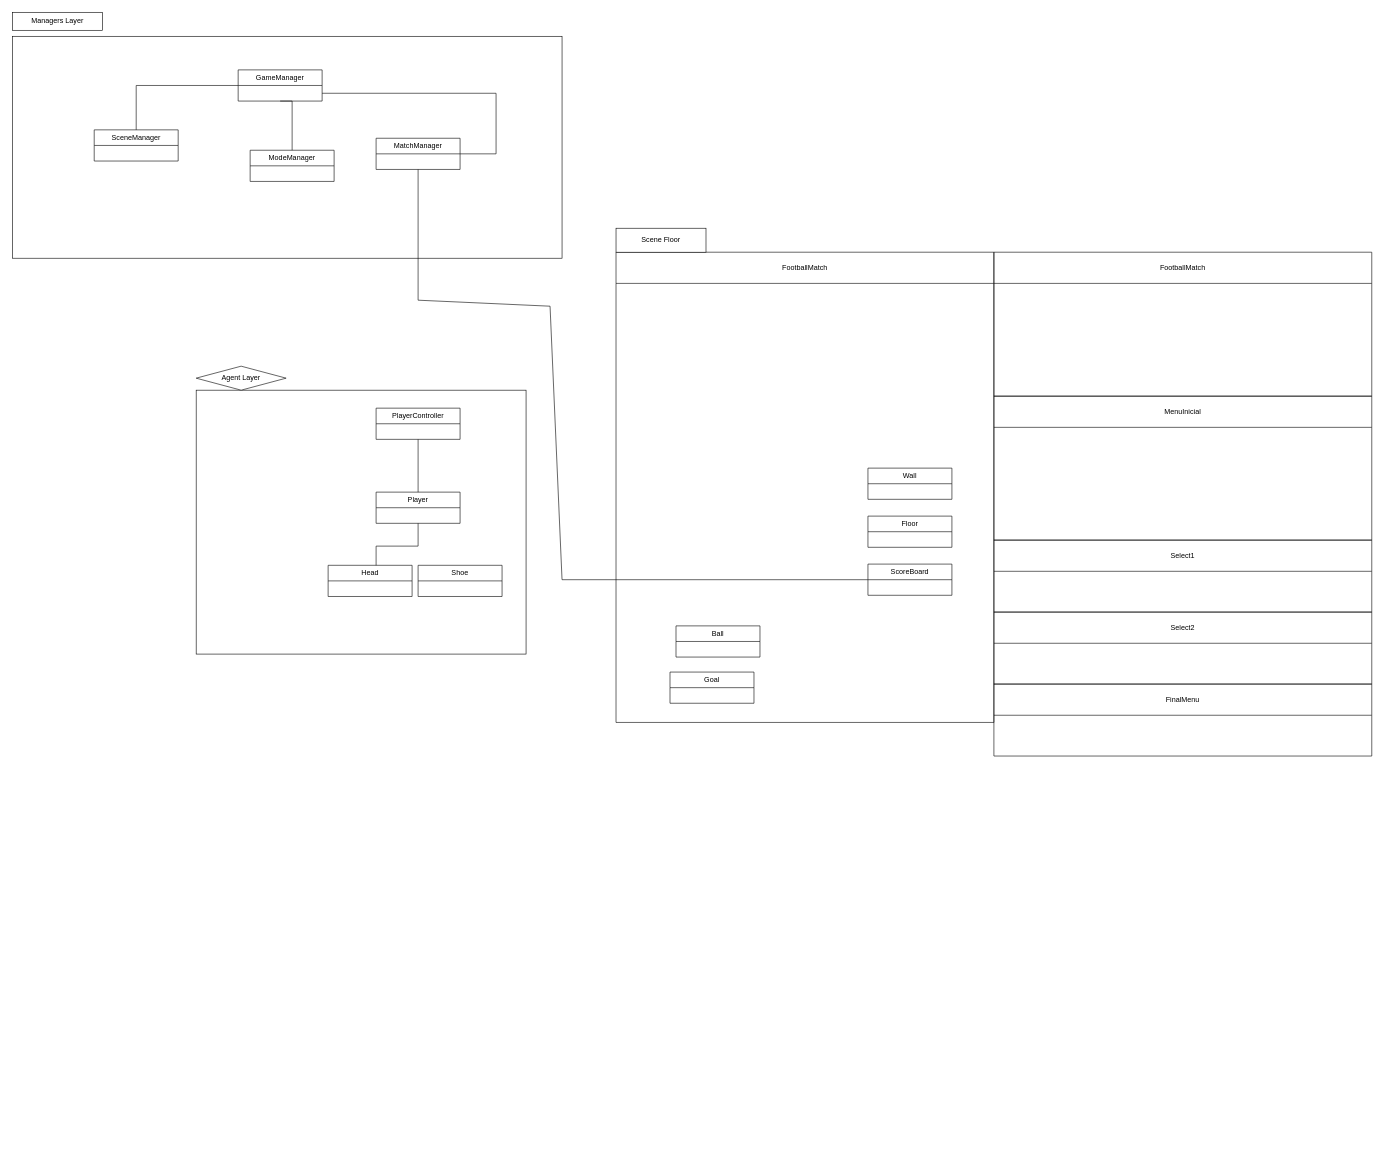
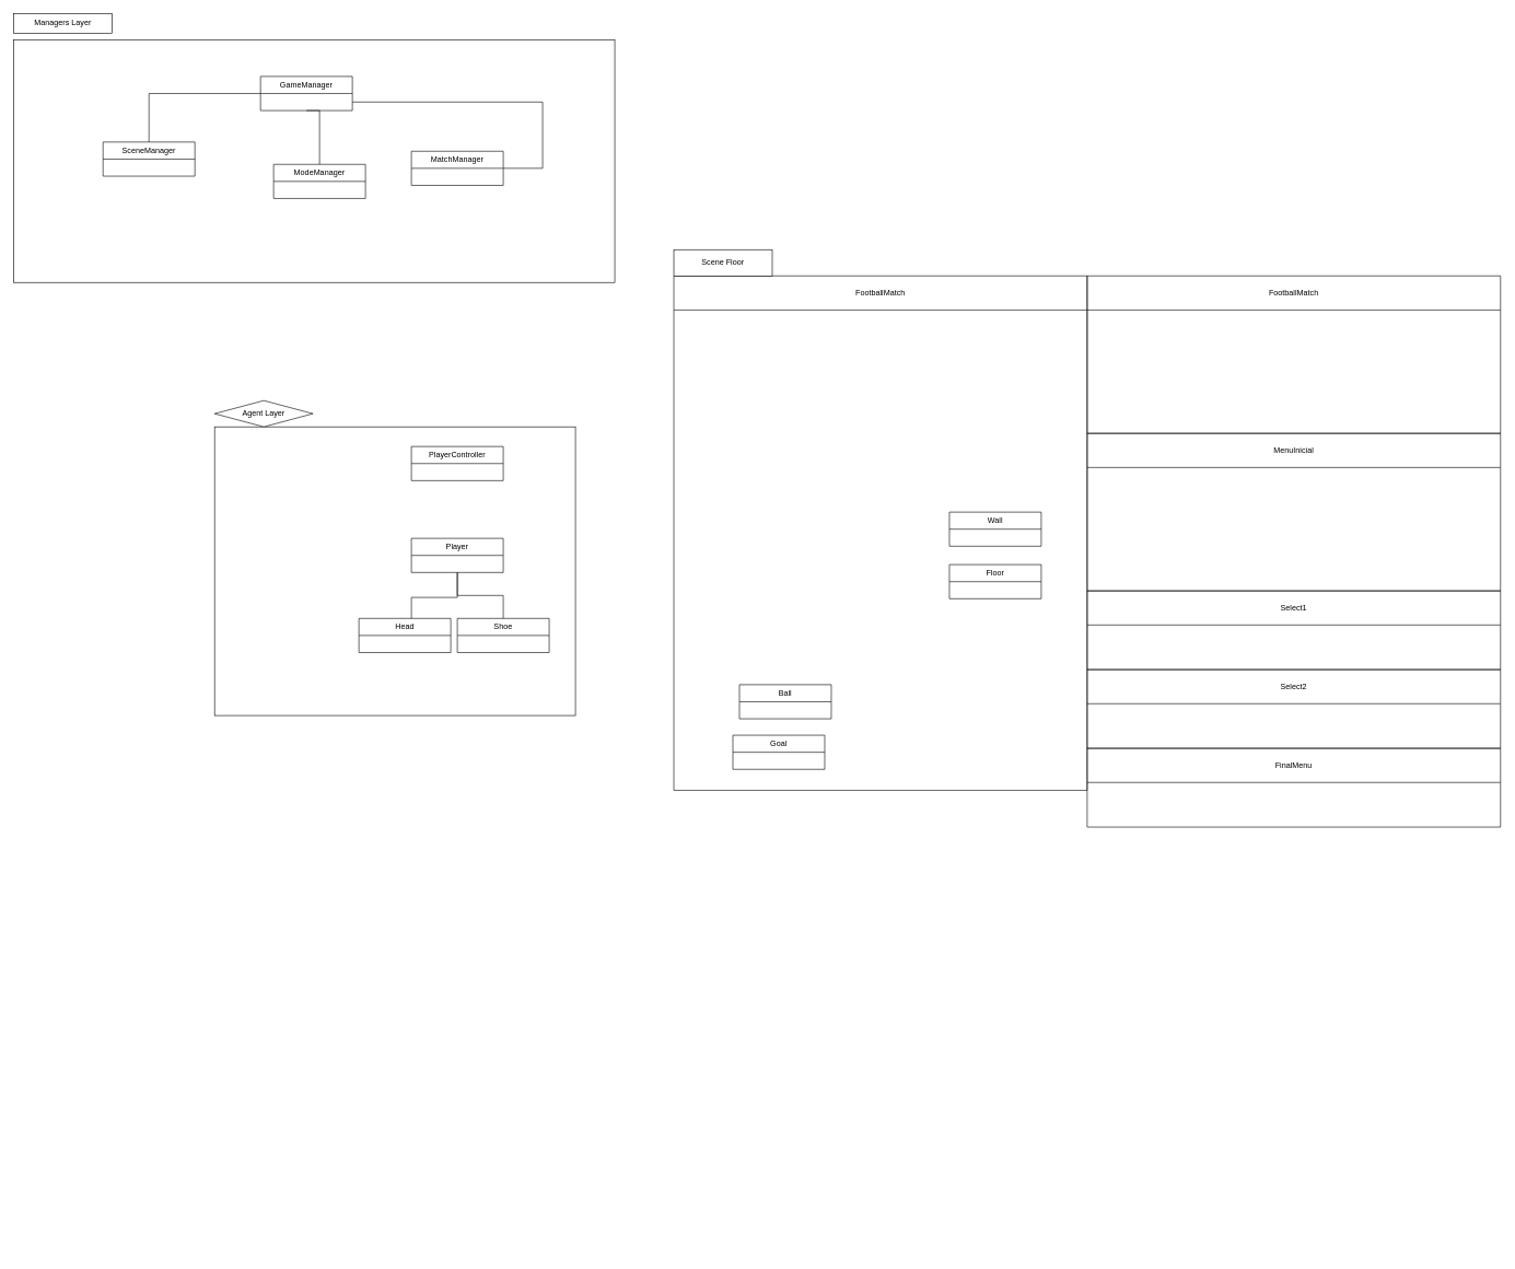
  <mxCell id="0" />
  <mxCell id="1" parent="0" />
  <mxCell id="2" value="" style="rounded=0;whiteSpace=wrap;html=1;fillColor=none;" parent="1" vertex="1"><mxGeometry x="20" y="60" width="916" height="370" as="geometry" /></mxCell>
  <mxCell id="3" value="" style="rounded=0;whiteSpace=wrap;html=1;fillColor=none;" parent="1" vertex="1"><mxGeometry x="326" y="650" width="550" height="440" as="geometry" /></mxCell>
  <mxCell id="4" value="FootballMatch" style="swimlane;fontStyle=0;childLayout=stackLayout;horizontal=1;startSize=52;fillColor=none;horizontalStack=0;resizeParent=1;resizeParentMax=0;resizeLast=0;collapsible=1;marginBottom=0;whiteSpace=wrap;html=1;" parent="1" vertex="1"><mxGeometry x="1026" y="420" width="630" height="784" as="geometry" /></mxCell>
  <mxCell id="5" style="edgeStyle=orthogonalEdgeStyle;rounded=0;orthogonalLoop=1;jettySize=auto;html=1;exitX=0.5;exitY=1;exitDx=0;exitDy=0;" parent="4" edge="1"><mxGeometry relative="1" as="geometry"><mxPoint x="160" y="784" as="sourcePoint" /><mxPoint x="160" y="784" as="targetPoint" /></mxGeometry></mxCell>
- <mxCell id="6" style="edgeStyle=orthogonalEdgeStyle;rounded=0;orthogonalLoop=1;jettySize=auto;html=1;entryX=0.5;entryY=1;entryDx=0;entryDy=0;endArrow=none;endFill=0;" parent="1" source="7" target="8" edge="1"><mxGeometry relative="1" as="geometry" /></mxCell>
+ <mxCell id="6" style="edgeStyle=orthogonalEdgeStyle;rounded=0;orthogonalLoop=1;jettySize=auto;html=1;endArrow=none;endFill=0;" parent="1" source="7" target="23" edge="1"><mxGeometry relative="1" as="geometry" /></mxCell>
  <mxCell id="7" value="Player" style="swimlane;fontStyle=0;childLayout=stackLayout;horizontal=1;startSize=26;fillColor=none;horizontalStack=0;resizeParent=1;resizeParentMax=0;resizeLast=0;collapsible=1;marginBottom=0;whiteSpace=wrap;html=1;" parent="1" vertex="1"><mxGeometry x="626" y="820" width="140" height="52" as="geometry" /></mxCell>
  <mxCell id="8" value="PlayerController" style="swimlane;fontStyle=0;childLayout=stackLayout;horizontal=1;startSize=26;fillColor=none;horizontalStack=0;resizeParent=1;resizeParentMax=0;resizeLast=0;collapsible=1;marginBottom=0;whiteSpace=wrap;html=1;" parent="1" vertex="1"><mxGeometry x="626" y="680" width="140" height="52" as="geometry" /></mxCell>
  <mxCell id="9" value="Agent Layer" style="rhombus;html=1;whiteSpace=wrap;" parent="1" vertex="1"><mxGeometry x="326" y="610" width="150" height="40" as="geometry" /></mxCell>
  <mxCell id="10" value="Scene Floor" style="html=1;whiteSpace=wrap;" parent="1" vertex="1"><mxGeometry x="1026" y="380" width="150" height="40" as="geometry" /></mxCell>
  <mxCell id="11" style="edgeStyle=orthogonalEdgeStyle;rounded=0;orthogonalLoop=1;jettySize=auto;html=1;endArrow=none;endFill=0;entryX=0;entryY=0.5;entryDx=0;entryDy=0;exitX=0.5;exitY=0;exitDx=0;exitDy=0;" parent="1" source="12" edge="1" target="17"><mxGeometry relative="1" as="geometry"><mxPoint x="336" y="110" as="targetPoint" /><mxPoint x="236" y="197" as="sourcePoint" /><Array as="points"><mxPoint x="226" y="142" /></Array></mxGeometry></mxCell>
  <mxCell id="12" value="SceneManager" style="swimlane;fontStyle=0;childLayout=stackLayout;horizontal=1;startSize=26;fillColor=none;horizontalStack=0;resizeParent=1;resizeParentMax=0;resizeLast=0;collapsible=1;marginBottom=0;whiteSpace=wrap;html=1;" parent="1" vertex="1"><mxGeometry x="156" y="216" width="140" height="52" as="geometry" /></mxCell>
  <mxCell id="13" style="edgeStyle=orthogonalEdgeStyle;rounded=0;orthogonalLoop=1;jettySize=auto;html=1;endArrow=none;endFill=0;entryX=0.5;entryY=1;entryDx=0;entryDy=0;exitX=0.5;exitY=0;exitDx=0;exitDy=0;" parent="1" source="14" edge="1" target="17"><mxGeometry relative="1" as="geometry"><mxPoint x="486" y="166" as="targetPoint" /><Array as="points"><mxPoint x="486" y="250" /><mxPoint x="486" y="168" /></Array></mxGeometry></mxCell>
  <mxCell id="14" value="ModeManager" style="swimlane;fontStyle=0;childLayout=stackLayout;horizontal=1;startSize=26;fillColor=none;horizontalStack=0;resizeParent=1;resizeParentMax=0;resizeLast=0;collapsible=1;marginBottom=0;whiteSpace=wrap;html=1;" parent="1" vertex="1"><mxGeometry x="416" y="250" width="140" height="52" as="geometry" /></mxCell>
  <mxCell id="15" style="edgeStyle=orthogonalEdgeStyle;rounded=0;orthogonalLoop=1;jettySize=auto;html=1;entryX=1;entryY=0.75;entryDx=0;entryDy=0;endArrow=none;endFill=0;" parent="1" source="16" target="17" edge="1"><mxGeometry relative="1" as="geometry"><Array as="points"><mxPoint x="826" y="155" /></Array></mxGeometry></mxCell>
  <mxCell id="16" value="MatchManager" style="swimlane;fontStyle=0;childLayout=stackLayout;horizontal=1;startSize=26;fillColor=none;horizontalStack=0;resizeParent=1;resizeParentMax=0;resizeLast=0;collapsible=1;marginBottom=0;whiteSpace=wrap;html=1;" parent="1" vertex="1"><mxGeometry x="626" y="230" width="140" height="52" as="geometry" /></mxCell>
  <mxCell id="17" value="GameManager" style="swimlane;fontStyle=0;childLayout=stackLayout;horizontal=1;startSize=26;fillColor=none;horizontalStack=0;resizeParent=1;resizeParentMax=0;resizeLast=0;collapsible=1;marginBottom=0;whiteSpace=wrap;html=1;" parent="1" vertex="1"><mxGeometry x="396" y="116" width="140" height="52" as="geometry" /></mxCell>
  <mxCell id="18" value="Managers Layer" style="html=1;whiteSpace=wrap;" parent="1" vertex="1"><mxGeometry x="20" y="20" width="150" height="30" as="geometry" /></mxCell>
  <mxCell id="19" value="Ball" style="swimlane;fontStyle=0;childLayout=stackLayout;horizontal=1;startSize=26;fillColor=none;horizontalStack=0;resizeParent=1;resizeParentMax=0;resizeLast=0;collapsible=1;marginBottom=0;whiteSpace=wrap;html=1;" parent="1" vertex="1"><mxGeometry x="1126" y="1043" width="140" height="52" as="geometry" /></mxCell>
  <mxCell id="20" value="Goal" style="swimlane;fontStyle=0;childLayout=stackLayout;horizontal=1;startSize=26;fillColor=none;horizontalStack=0;resizeParent=1;resizeParentMax=0;resizeLast=0;collapsible=1;marginBottom=0;whiteSpace=wrap;html=1;" parent="1" vertex="1"><mxGeometry x="1116" y="1120" width="140" height="52" as="geometry" /></mxCell>
  <mxCell id="21" value="Head" style="swimlane;fontStyle=0;childLayout=stackLayout;horizontal=1;startSize=26;fillColor=none;horizontalStack=0;resizeParent=1;resizeParentMax=0;resizeLast=0;collapsible=1;marginBottom=0;whiteSpace=wrap;html=1;" vertex="1" parent="1"><mxGeometry x="546" y="942" width="140" height="52" as="geometry" /></mxCell>
  <mxCell id="22" value="" style="endArrow=none;html=1;rounded=0;entryX=0.5;entryY=1;entryDx=0;entryDy=0;" edge="1" parent="1" target="7"><mxGeometry width="50" height="50" relative="1" as="geometry"><mxPoint x="626" y="942" as="sourcePoint" /><mxPoint x="676" y="902" as="targetPoint" /><Array as="points"><mxPoint x="626" y="910" /><mxPoint x="696" y="910" /></Array></mxGeometry></mxCell>
  <mxCell id="23" value="Shoe" style="swimlane;fontStyle=0;childLayout=stackLayout;horizontal=1;startSize=26;fillColor=none;horizontalStack=0;resizeParent=1;resizeParentMax=0;resizeLast=0;collapsible=1;marginBottom=0;whiteSpace=wrap;html=1;" vertex="1" parent="1"><mxGeometry x="696" y="942" width="140" height="52" as="geometry" /></mxCell>
  <mxCell id="24" value="Wall" style="swimlane;fontStyle=0;childLayout=stackLayout;horizontal=1;startSize=26;fillColor=none;horizontalStack=0;resizeParent=1;resizeParentMax=0;resizeLast=0;collapsible=1;marginBottom=0;whiteSpace=wrap;html=1;" vertex="1" parent="1"><mxGeometry x="1446" y="780" width="140" height="52" as="geometry" /></mxCell>
  <mxCell id="25" value="Floor" style="swimlane;fontStyle=0;childLayout=stackLayout;horizontal=1;startSize=26;fillColor=none;horizontalStack=0;resizeParent=1;resizeParentMax=0;resizeLast=0;collapsible=1;marginBottom=0;whiteSpace=wrap;html=1;" vertex="1" parent="1"><mxGeometry x="1446" y="860" width="140" height="52" as="geometry" /></mxCell>
- <mxCell id="26" value="ScoreBoard" style="swimlane;fontStyle=0;childLayout=stackLayout;horizontal=1;startSize=26;fillColor=none;horizontalStack=0;resizeParent=1;resizeParentMax=0;resizeLast=0;collapsible=1;marginBottom=0;whiteSpace=wrap;html=1;" vertex="1" parent="1"><mxGeometry x="1446" y="940" width="140" height="52" as="geometry" /></mxCell>
- <mxCell id="27" value="" style="endArrow=none;html=1;rounded=0;entryX=0.5;entryY=1;entryDx=0;entryDy=0;exitX=0;exitY=0.5;exitDx=0;exitDy=0;" edge="1" parent="1" source="26" target="16"><mxGeometry width="50" height="50" relative="1" as="geometry"><mxPoint x="1006" y="760" as="sourcePoint" /><mxPoint x="1056" y="710" as="targetPoint" /><Array as="points"><mxPoint x="936" y="966" /><mxPoint x="916" y="510" /><mxPoint x="696" y="500" /></Array></mxGeometry></mxCell>
  <mxCell id="28" value="FootballMatch" style="swimlane;fontStyle=0;childLayout=stackLayout;horizontal=1;startSize=52;fillColor=none;horizontalStack=0;resizeParent=1;resizeParentMax=0;resizeLast=0;collapsible=1;marginBottom=0;whiteSpace=wrap;html=1;" vertex="1" parent="1"><mxGeometry x="1656" y="420" width="630" height="240" as="geometry" /></mxCell>
  <mxCell id="29" style="edgeStyle=orthogonalEdgeStyle;rounded=0;orthogonalLoop=1;jettySize=auto;html=1;exitX=0.5;exitY=1;exitDx=0;exitDy=0;" edge="1" parent="28"><mxGeometry relative="1" as="geometry"><mxPoint x="160" y="784" as="sourcePoint" /><mxPoint x="160" y="784" as="targetPoint" /></mxGeometry></mxCell>
  <mxCell id="30" value="MenuInicial" style="swimlane;fontStyle=0;childLayout=stackLayout;horizontal=1;startSize=52;fillColor=none;horizontalStack=0;resizeParent=1;resizeParentMax=0;resizeLast=0;collapsible=1;marginBottom=0;whiteSpace=wrap;html=1;" vertex="1" parent="1"><mxGeometry x="1656" y="660" width="630" height="240" as="geometry" /></mxCell>
  <mxCell id="31" style="edgeStyle=orthogonalEdgeStyle;rounded=0;orthogonalLoop=1;jettySize=auto;html=1;exitX=0.5;exitY=1;exitDx=0;exitDy=0;" edge="1" parent="30"><mxGeometry relative="1" as="geometry"><mxPoint x="160" y="784" as="sourcePoint" /><mxPoint x="160" y="784" as="targetPoint" /></mxGeometry></mxCell>
  <mxCell id="32" value="Select1" style="swimlane;fontStyle=0;childLayout=stackLayout;horizontal=1;startSize=52;fillColor=none;horizontalStack=0;resizeParent=1;resizeParentMax=0;resizeLast=0;collapsible=1;marginBottom=0;whiteSpace=wrap;html=1;" vertex="1" parent="1"><mxGeometry x="1656" y="900" width="630" height="120" as="geometry" /></mxCell>
  <mxCell id="33" style="edgeStyle=orthogonalEdgeStyle;rounded=0;orthogonalLoop=1;jettySize=auto;html=1;exitX=0.5;exitY=1;exitDx=0;exitDy=0;" edge="1" parent="32"><mxGeometry relative="1" as="geometry"><mxPoint x="160" y="784" as="sourcePoint" /><mxPoint x="160" y="784" as="targetPoint" /></mxGeometry></mxCell>
  <mxCell id="34" value="Select2" style="swimlane;fontStyle=0;childLayout=stackLayout;horizontal=1;startSize=52;fillColor=none;horizontalStack=0;resizeParent=1;resizeParentMax=0;resizeLast=0;collapsible=1;marginBottom=0;whiteSpace=wrap;html=1;" vertex="1" parent="1"><mxGeometry x="1656" y="1020" width="630" height="120" as="geometry" /></mxCell>
  <mxCell id="35" style="edgeStyle=orthogonalEdgeStyle;rounded=0;orthogonalLoop=1;jettySize=auto;html=1;exitX=0.5;exitY=1;exitDx=0;exitDy=0;" edge="1" parent="34"><mxGeometry relative="1" as="geometry"><mxPoint x="160" y="784" as="sourcePoint" /><mxPoint x="160" y="784" as="targetPoint" /></mxGeometry></mxCell>
  <mxCell id="36" value="FinalMenu" style="swimlane;fontStyle=0;childLayout=stackLayout;horizontal=1;startSize=52;fillColor=none;horizontalStack=0;resizeParent=1;resizeParentMax=0;resizeLast=0;collapsible=1;marginBottom=0;whiteSpace=wrap;html=1;" vertex="1" parent="1"><mxGeometry x="1656" y="1140" width="630" height="120" as="geometry" /></mxCell>
  <mxCell id="37" style="edgeStyle=orthogonalEdgeStyle;rounded=0;orthogonalLoop=1;jettySize=auto;html=1;exitX=0.5;exitY=1;exitDx=0;exitDy=0;" edge="1" parent="36"><mxGeometry relative="1" as="geometry"><mxPoint x="160" y="784" as="sourcePoint" /><mxPoint x="160" y="784" as="targetPoint" /></mxGeometry></mxCell>
